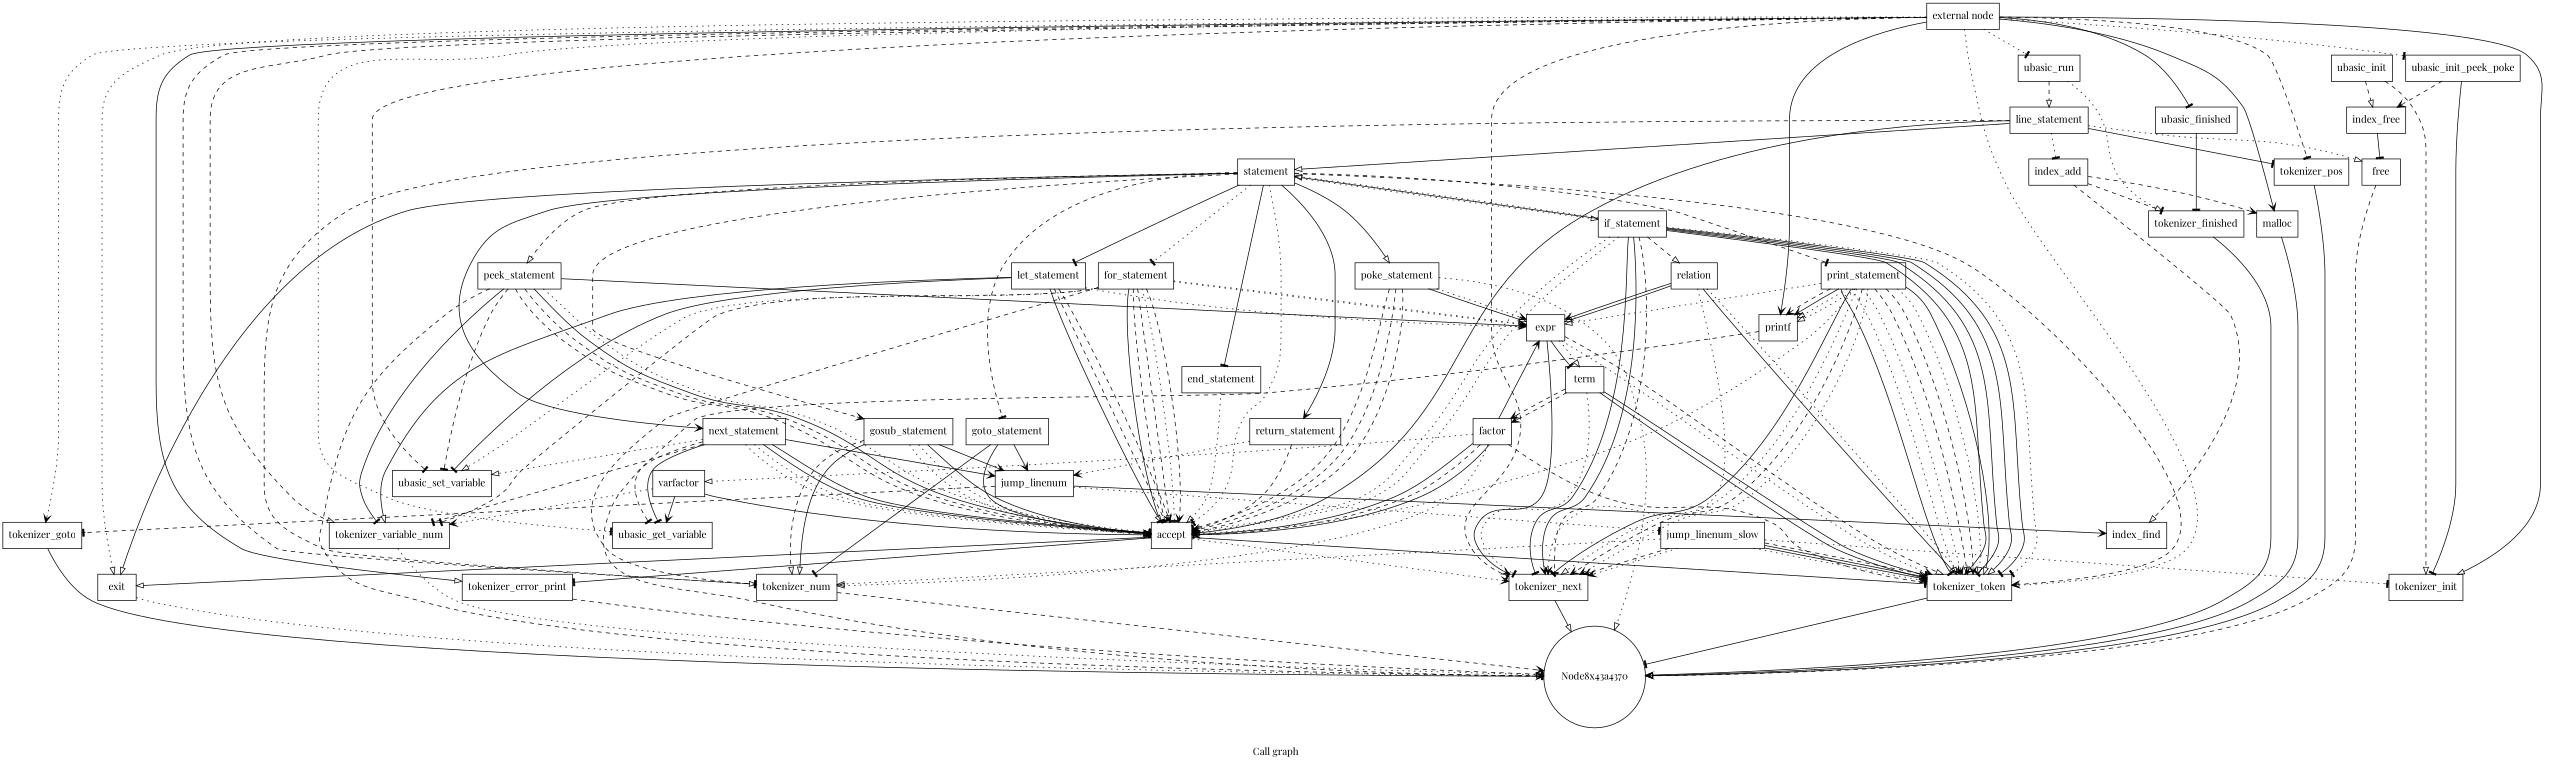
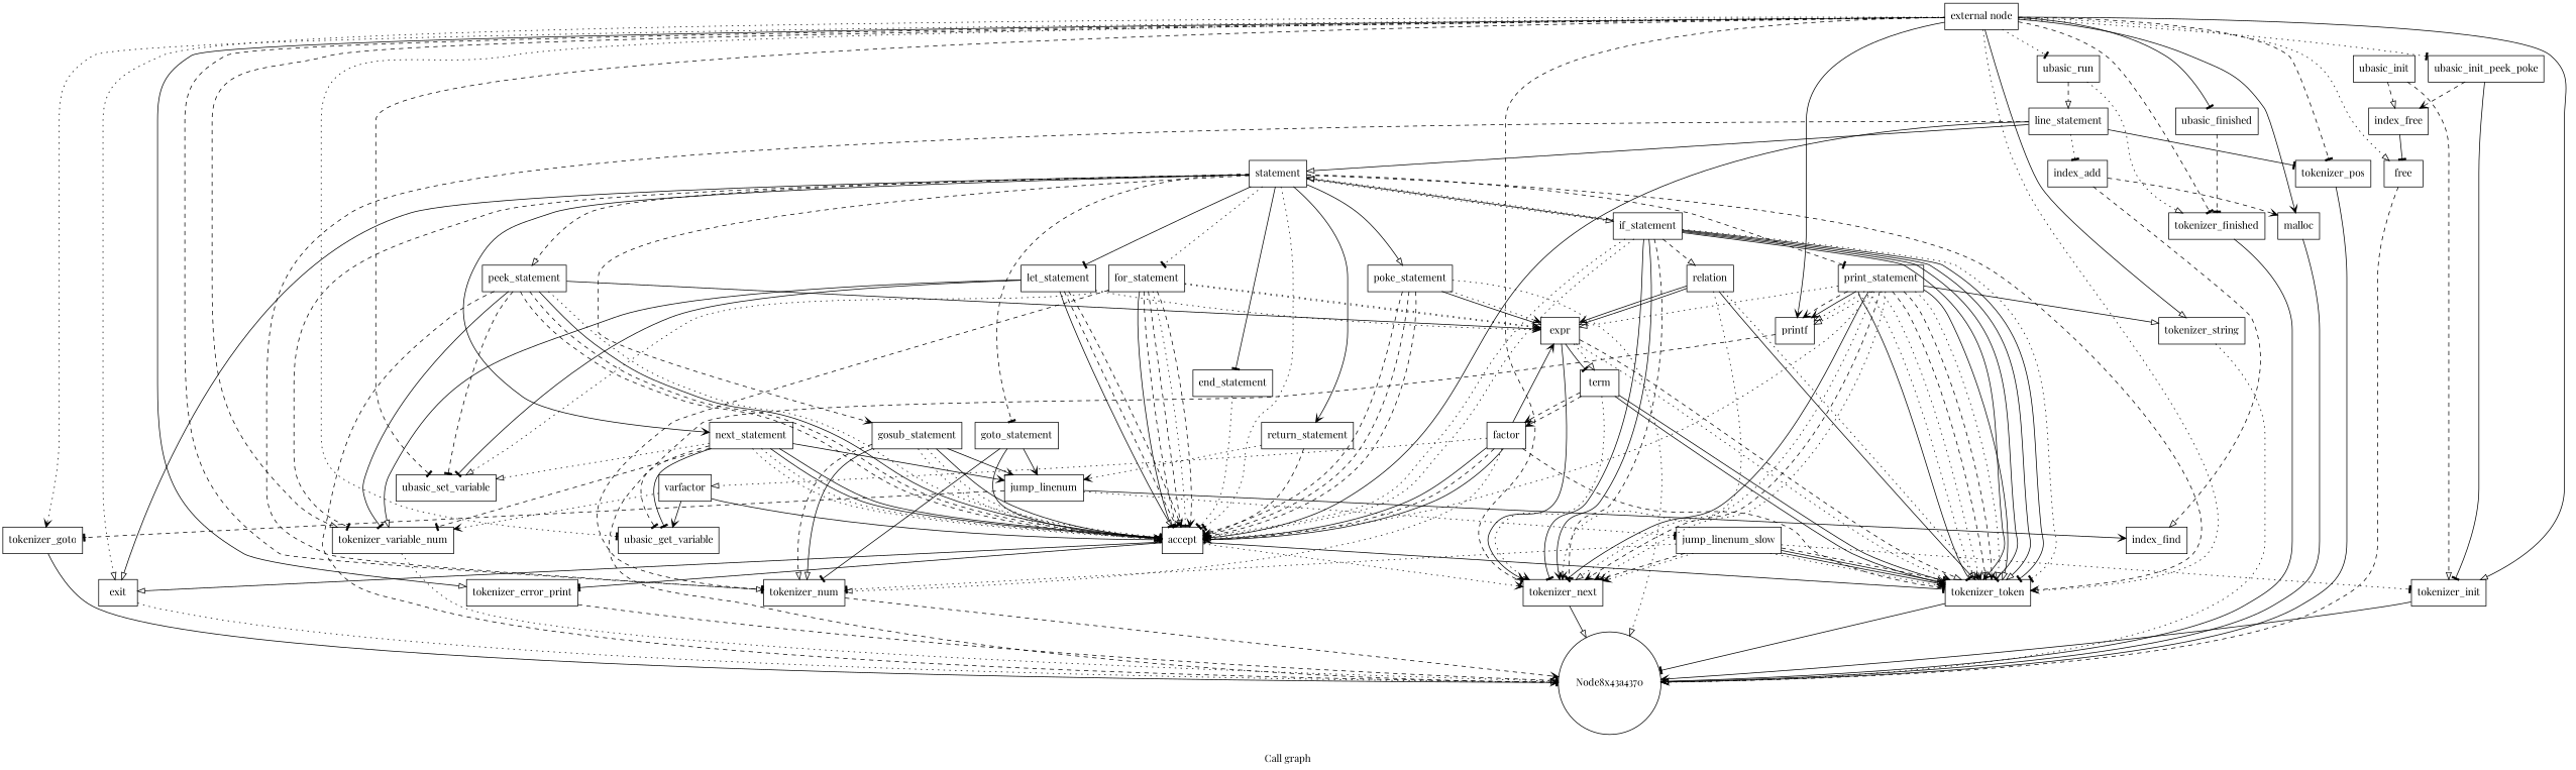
  digraph {
    fontname="Playfair Display"
    label="Call graph"
    node [fontname="Playfair Display" shape=record]
    edge [arrowhead=onormal fontname="Playfair Display" style=solid]
    n1 [label="{external node}"]
    n2 [label="{tokenizer_init}"]
    n3 [label="{ubasic_init_peek_poke}"]
    n4 [label="{ubasic_run}"]
    n5 [label="{tokenizer_finished}"]
    n6 [label="{ubasic_finished}"]
    n7 [label="{ubasic_set_variable}"]
    n8 [label="{ubasic_get_variable}"]
    n9 [label="{free}"]
    n10 [label="{tokenizer_num}"]
    n11 [label="{tokenizer_pos}"]
    n12 [label="{malloc}"]
    n13 [label="{tokenizer_token}"]
    n14 [label="{tokenizer_error_print}"]
    n15 [label="{exit}"]
    n16 [label="{tokenizer_next}"]
+   n17 [label="{tokenizer_string}"]
    n18 [label="{printf}"]
    n19 [label="{tokenizer_variable_num}"]
    n20 [label="{tokenizer_goto}"]
    n21 [label="{ubasic_init}"]
    n22 [label="{index_free}"]
    n23 [label=Node8x43a4370 shape=circle]
    n24 [label="{line_statement}"]
    n25 [label="{accept}"]
    n26 [label="{index_add}"]
    n27 [label="{statement}"]
    n28 [label="{let_statement}"]
    n29 [label="{expr}"]
    n30 [label="{term}"]
    n31 [label="{factor}"]
    n32 [label="{index_find}"]
    n33 [label="{print_statement}"]
    n34 [label="{if_statement}"]
    n35 [label="{goto_statement}"]
    n36 [label="{gosub_statement}"]
    n37 [label="{return_statement}"]
    n38 [label="{for_statement}"]
    n39 [label="{peek_statement}"]
    n40 [label="{poke_statement}"]
    n41 [label="{next_statement}"]
    n42 [label="{end_statement}"]
    n43 [label="{relation}"]
    n44 [label="{jump_linenum}"]
    n45 [label="{jump_linenum_slow}"]
    n46 [label="{varfactor}"]
    n1 -> n2
    n1 -> n3 [arrowhead=tee style=dotted]
    n1 -> n4 [arrowhead=tee style=dotted]
-   n26 -> n5 [arrowhead=tee style=dashed]
+   n1 -> n5 [arrowhead=tee style=dashed]
    n1 -> n6 [arrowhead=tee]
    n1 -> n7 [arrowhead=tee style=dashed]
    n1 -> n8 [arrowhead=tee style=dotted]
-   n24 -> n9 [style=dotted]
+   n1 -> n9 [style=dotted]
    n1 -> n10 [style=dashed]
    n1 -> n11 [arrowhead=tee style=dashed]
    n1 -> n12 [arrowhead=vee]
    n1 -> n13 [style=dotted]
    n1 -> n14
    n1 -> n15 [style=dotted]
    n1 -> n16 [arrowhead=tee style=dashed]
+   n1 -> n17
    n1 -> n18 [arrowhead=vee]
    n1 -> n19 [style=dashed]
    n1 -> n20 [arrowhead=vee style=dotted]
+   n2 -> n23 [arrowhead=vee]
    n3 -> n2 [arrowhead=tee]
    n3 -> n22 [arrowhead=vee style=dashed]
    n4 -> n5 [style=dotted]
    n4 -> n24 [style=dashed]
    n5 -> n23
-   n6 -> n5 [arrowhead=tee]
+   n6 -> n5 [arrowhead=tee style=dashed]
    n9 -> n23 [style=dashed]
    n10 -> n23 [arrowhead=vee style=dashed]
    n11 -> n23
    n12 -> n23 [arrowhead=vee]
    n13 -> n23 [arrowhead=tee]
    n14 -> n23 [arrowhead=tee style=dashed]
    n15 -> n23 [style=dotted]
    n16 -> n23
+   n17 -> n23 [style=dotted]
    n18 -> n23 [arrowhead=vee style=dashed]
    n19 -> n23 [style=dotted]
    n20 -> n23 [arrowhead=tee]
    n21 -> n2 [style=dashed]
    n21 -> n22 [style=dashed]
    n22 -> n9 [arrowhead=tee]
    n24 -> n10 [arrowhead=tee style=dashed]
    n24 -> n11 [arrowhead=tee]
    n24 -> n25
    n24 -> n26 [arrowhead=tee style=dotted]
    n24 -> n27
    n25 -> n13 [arrowhead=tee]
    n25 -> n14 [arrowhead=tee]
    n25 -> n15
    n25 -> n16 [arrowhead=vee style=dotted]
    n26 -> n12 [arrowhead=vee style=dashed]
    n26 -> n32 [style=dashed]
    n27 -> n13 [arrowhead=vee style=dashed]
    n27 -> n15
    n27 -> n25 [arrowhead=tee style=dotted]
    n27 -> n28 [arrowhead=tee]
    n27 -> n33 [arrowhead=tee style=dashed]
    n27 -> n34 [style=dotted]
    n27 -> n35 [arrowhead=tee style=dashed]
    n27 -> n36 [arrowhead=vee style=dashed]
    n27 -> n37 [arrowhead=vee]
    n27 -> n38 [arrowhead=tee style=dotted]
    n27 -> n39 [style=dashed]
    n27 -> n40
    n27 -> n41 [arrowhead=vee]
    n27 -> n42 [arrowhead=tee]
    n28 -> n7 [arrowhead=tee]
    n28 -> n19
    n28 -> n25
    n28 -> n25 [arrowhead=tee style=dashed]
    n28 -> n25 [arrowhead=vee style=dashed]
    n28 -> n29 [style=dotted]
    n29 -> n13 [arrowhead=vee style=dotted]
    n29 -> n13 [style=dashed]
    n29 -> n16 [arrowhead=vee]
    n29 -> n30 [arrowhead=tee]
    n29 -> n30 [style=dotted]
    n30 -> n13
    n30 -> n13
-   n30 -> n16 [arrowhead=tee style=dotted]
+   n30 -> n16 [arrowhead=vee style=dotted]
    n30 -> n31 [arrowhead=vee style=dashed]
    n30 -> n31 [arrowhead=vee style=dashed]
    n31 -> n10 [style=dotted]
    n31 -> n13 [arrowhead=tee style=dashed]
    n31 -> n25 [arrowhead=vee]
    n31 -> n25 [arrowhead=tee style=dashed]
    n31 -> n25 [arrowhead=vee]
    n31 -> n29 [arrowhead=vee]
    n31 -> n46 [style=dotted]
    n33 -> n13 [arrowhead=tee]
    n33 -> n13 [style=dotted]
    n33 -> n13 [arrowhead=vee style=dotted]
    n33 -> n13 [style=dashed]
    n33 -> n13 [arrowhead=vee style=dashed]
    n33 -> n13 [style=dotted]
    n33 -> n13
    n33 -> n16 [arrowhead=tee]
    n33 -> n16 [style=dotted]
    n33 -> n16 [arrowhead=vee style=dashed]
    n33 -> n16 [arrowhead=vee style=dotted]
+   n33 -> n17
    n33 -> n18 [arrowhead=vee style=dashed]
    n33 -> n18 [arrowhead=vee]
    n33 -> n18 [style=dotted]
    n33 -> n18 [style=dotted]
    n33 -> n25 [style=dotted]
    n33 -> n29 [style=dotted]
    n34 -> n13 [arrowhead=vee]
    n34 -> n13 [arrowhead=tee]
    n34 -> n13
    n34 -> n13 [arrowhead=tee]
    n34 -> n13 [arrowhead=tee style=dotted]
    n34 -> n16 [arrowhead=tee]
    n34 -> n16 [arrowhead=vee]
    n34 -> n16 [arrowhead=tee style=dashed]
    n34 -> n25 [arrowhead=tee style=dotted]
    n34 -> n25 [arrowhead=tee style=dotted]
    n34 -> n27
    n34 -> n27 [style=dotted]
    n34 -> n43 [style=dashed]
    n35 -> n10 [arrowhead=tee]
    n35 -> n25 [arrowhead=tee]
    n35 -> n44 [arrowhead=vee]
    n36 -> n10 [style=dashed]
    n36 -> n10
    n36 -> n25 [arrowhead=tee style=dotted]
    n36 -> n25 [style=dotted]
    n36 -> n25
    n36 -> n44 [arrowhead=vee]
    n37 -> n25 [arrowhead=vee style=dashed]
    n37 -> n44 [arrowhead=vee style=dotted]
    n38 -> n7 [style=dotted]
    n38 -> n10 [arrowhead=tee style=dashed]
-   n38 -> n19 [arrowhead=tee style=dashed]
+   n27 -> n19 [arrowhead=tee style=dashed]
    n38 -> n25 [arrowhead=tee]
    n38 -> n25 [arrowhead=tee style=dashed]
    n38 -> n25 [style=dashed]
    n38 -> n25 [arrowhead=tee style=dotted]
    n38 -> n25 [arrowhead=vee style=dashed]
    n38 -> n29 [arrowhead=vee style=dotted]
    n38 -> n29 [style=dotted]
    n39 -> n7 [arrowhead=tee style=dashed]
    n39 -> n19 [arrowhead=tee]
    n39 -> n23 [arrowhead=tee style=dashed]
    n39 -> n25 [style=dashed]
    n39 -> n25 [style=dashed]
    n39 -> n25 [arrowhead=tee]
    n39 -> n25 [arrowhead=tee style=dotted]
    n39 -> n29 [arrowhead=vee]
    n40 -> n23 [style=dotted]
    n40 -> n25 [arrowhead=tee style=dashed]
    n40 -> n25 [arrowhead=vee style=dashed]
    n40 -> n25 [arrowhead=vee style=dashed]
    n40 -> n29
    n40 -> n29 [arrowhead=vee style=dotted]
    n41 -> n7 [style=dotted]
    n41 -> n8 [arrowhead=tee style=dashed]
    n41 -> n8 [arrowhead=tee]
    n41 -> n19 [arrowhead=tee style=dashed]
    n41 -> n25 [arrowhead=tee style=dotted]
    n41 -> n25 [arrowhead=vee style=dotted]
    n41 -> n25
    n41 -> n25 [arrowhead=tee]
    n41 -> n44 [arrowhead=vee]
-   n42 -> n25 [style=dotted]
+   n42 -> n25 [arrowhead=tee style=dotted]
    n43 -> n13
    n43 -> n13 [arrowhead=vee style=dotted]
    n43 -> n16 [arrowhead=vee style=dotted]
    n43 -> n29 [arrowhead=vee]
    n43 -> n29
    n44 -> n20 [arrowhead=tee style=dashed]
    n44 -> n32 [arrowhead=vee]
    n44 -> n45 [arrowhead=tee style=dotted]
    n45 -> n2 [arrowhead=tee style=dotted]
-   n45 -> n10 [style=dotted]
+   n45 -> n10 [arrowhead=tee style=dotted]
    n45 -> n13 [arrowhead=vee style=dotted]
    n45 -> n13 [arrowhead=vee]
    n45 -> n13 [arrowhead=vee]
    n45 -> n13 [arrowhead=tee style=dashed]
    n45 -> n16 [arrowhead=vee style=dashed]
    n45 -> n16 [arrowhead=vee style=dotted]
    n46 -> n8 [arrowhead=vee]
    n46 -> n19 [arrowhead=vee style=dotted]
    n46 -> n25 [arrowhead=vee]
  }
